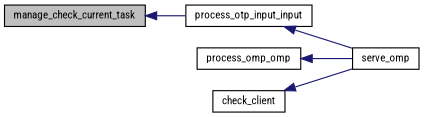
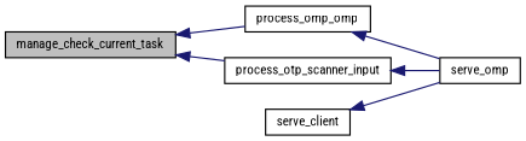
  digraph {
    fontname="Roboto Condensed"
    rankdir=LR
    node [color=black fontname="Roboto Condensed" fontsize=10 shape=record]
    edge [color=midnightblue dir=back fontname="Roboto Condensed" fontsize=10 labelfontname=FreeSans labelfontsize=10 style=solid]
    n1 [fillcolor=grey75 fontcolor=black height=0.2 label=manage_check_current_task style=filled width=0.4]
    n2 [height=0.2 label=process_omp_omp width=0.4]
-   n3 [height=0.2 label=process_otp_input_input width=0.4]
+   n3 [height=0.2 label=process_otp_scanner_input width=0.4]
    n4 [height=0.2 label=serve_omp width=0.4]
-   n5 [height=0.2 label=check_client width=0.4]
+   n5 [height=0.2 label=serve_client width=0.4]
+   n1 -> n2
    n1 -> n3
    n2 -> n4
    n3 -> n4
    n5 -> n4
  }
